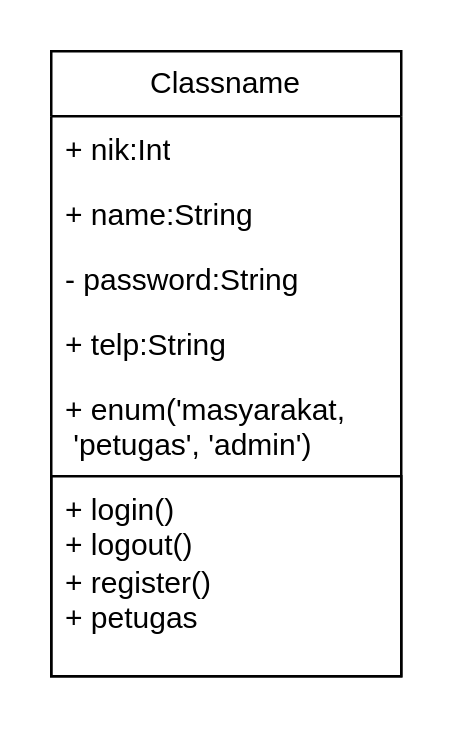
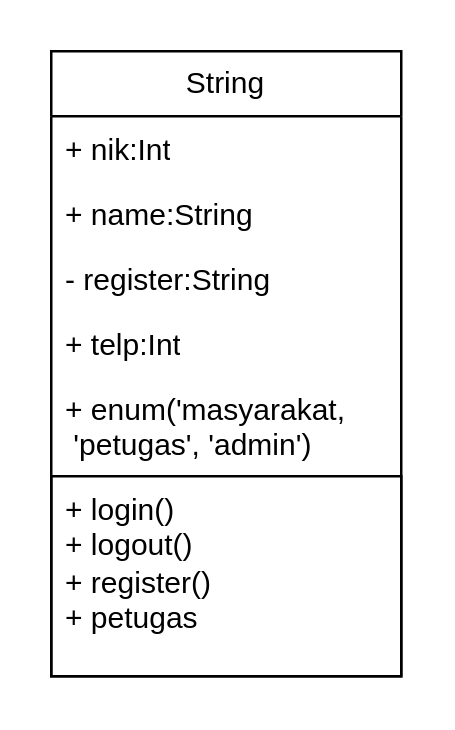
  <mxCell id="0" />
  <mxCell id="1" parent="0" />
- <mxCell id="2" value="Classname" style="swimlane;fontStyle=0;childLayout=stackLayout;horizontal=1;startSize=26;fillColor=none;horizontalStack=0;resizeParent=1;resizeParentMax=0;resizeLast=0;collapsible=1;marginBottom=0;whiteSpace=wrap;html=1;" vertex="1" parent="1"><mxGeometry x="20" y="20" width="140" height="250" as="geometry" /></mxCell>
+ <mxCell id="2" value="String" style="swimlane;fontStyle=0;childLayout=stackLayout;horizontal=1;startSize=26;fillColor=none;horizontalStack=0;resizeParent=1;resizeParentMax=0;resizeLast=0;collapsible=1;marginBottom=0;whiteSpace=wrap;html=1;" vertex="1" parent="1"><mxGeometry x="20" y="20" width="140" height="250" as="geometry" /></mxCell>
  <mxCell id="3" value="+ nik:Int" style="text;strokeColor=none;fillColor=none;align=left;verticalAlign=top;spacingLeft=4;spacingRight=4;overflow=hidden;rotatable=0;points=[[0,0.5],[1,0.5]];portConstraint=eastwest;whiteSpace=wrap;html=1;" vertex="1" parent="2"><mxGeometry y="26" width="140" height="26" as="geometry" /></mxCell>
  <mxCell id="4" value="+ name:String" style="text;strokeColor=none;fillColor=none;align=left;verticalAlign=top;spacingLeft=4;spacingRight=4;overflow=hidden;rotatable=0;points=[[0,0.5],[1,0.5]];portConstraint=eastwest;whiteSpace=wrap;html=1;" vertex="1" parent="2"><mxGeometry y="52" width="140" height="26" as="geometry" /></mxCell>
- <mxCell id="5" value="- password:String" style="text;strokeColor=none;fillColor=none;align=left;verticalAlign=top;spacingLeft=4;spacingRight=4;overflow=hidden;rotatable=0;points=[[0,0.5],[1,0.5]];portConstraint=eastwest;whiteSpace=wrap;html=1;" vertex="1" parent="2"><mxGeometry y="78" width="140" height="26" as="geometry" /></mxCell>
- <mxCell id="6" value="+ telp:String" style="text;strokeColor=none;fillColor=none;align=left;verticalAlign=top;spacingLeft=4;spacingRight=4;overflow=hidden;rotatable=0;points=[[0,0.5],[1,0.5]];portConstraint=eastwest;html=1;whiteSpace=wrap;" vertex="1" parent="2"><mxGeometry y="104" width="140" height="26" as="geometry" /></mxCell>
+ <mxCell id="5" value="- register:String" style="text;strokeColor=none;fillColor=none;align=left;verticalAlign=top;spacingLeft=4;spacingRight=4;overflow=hidden;rotatable=0;points=[[0,0.5],[1,0.5]];portConstraint=eastwest;whiteSpace=wrap;html=1;" vertex="1" parent="2"><mxGeometry y="78" width="140" height="26" as="geometry" /></mxCell>
+ <mxCell id="6" value="+ telp:Int" style="text;strokeColor=none;fillColor=none;align=left;verticalAlign=top;spacingLeft=4;spacingRight=4;overflow=hidden;rotatable=0;points=[[0,0.5],[1,0.5]];portConstraint=eastwest;html=1;whiteSpace=wrap;" vertex="1" parent="2"><mxGeometry y="104" width="140" height="26" as="geometry" /></mxCell>
  <mxCell id="7" value="+ enum('masyarakat,&amp;nbsp; &amp;nbsp; &amp;nbsp; &amp;nbsp;'petugas', 'admin')&amp;nbsp;" style="text;strokeColor=none;fillColor=none;align=left;verticalAlign=top;spacingLeft=4;spacingRight=4;overflow=hidden;rotatable=0;points=[[0,0.5],[1,0.5]];portConstraint=eastwest;whiteSpace=wrap;html=1;" vertex="1" parent="2"><mxGeometry y="130" width="140" height="40" as="geometry" /></mxCell>
  <mxCell id="8" value="+ login()&lt;div&gt;+ logout()&lt;/div&gt;&lt;div&gt;+ register()&lt;/div&gt;&lt;div&gt;+ petugas&lt;/div&gt;" style="text;strokeColor=default;fillColor=none;align=left;verticalAlign=top;spacingLeft=4;spacingRight=4;overflow=hidden;rotatable=0;points=[[0,0.5],[1,0.5]];portConstraint=eastwest;html=1;whiteSpace=wrap;" vertex="1" parent="2"><mxGeometry y="170" width="140" height="80" as="geometry" /></mxCell>
